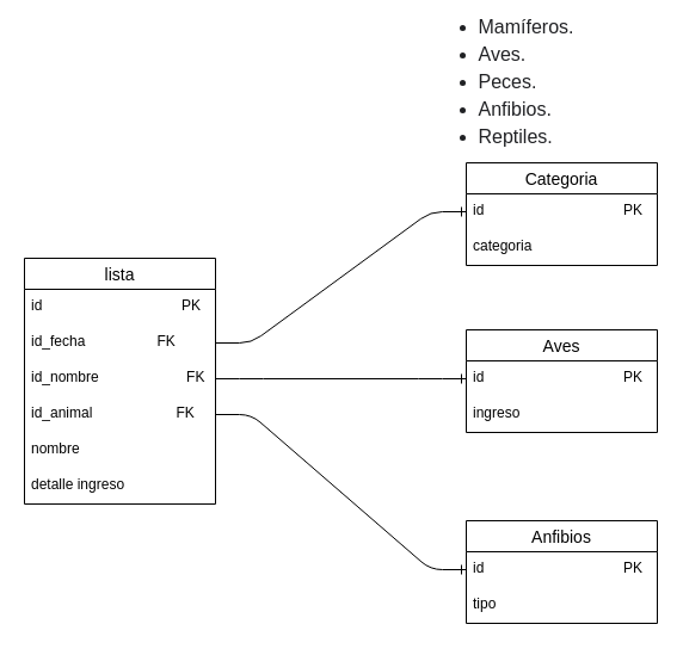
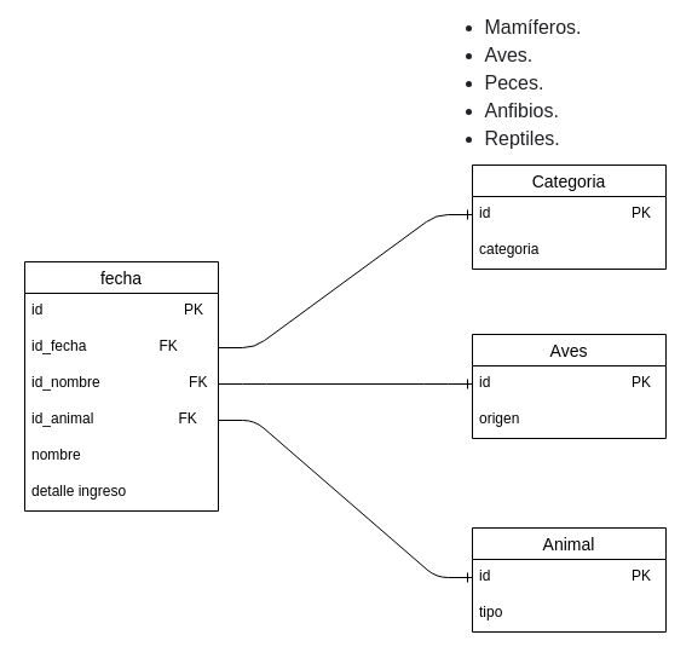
  <mxCell id="0" />
  <mxCell id="1" parent="0" />
- <mxCell id="2" value="lista" style="swimlane;fontStyle=0;childLayout=stackLayout;horizontal=1;startSize=26;horizontalStack=0;resizeParent=1;resizeParentMax=0;resizeLast=0;collapsible=1;marginBottom=0;align=center;fontSize=14;" vertex="1" parent="1"><mxGeometry x="20" y="216" width="160" height="206" as="geometry" /></mxCell>
+ <mxCell id="2" value="fecha" style="swimlane;fontStyle=0;childLayout=stackLayout;horizontal=1;startSize=26;horizontalStack=0;resizeParent=1;resizeParentMax=0;resizeLast=0;collapsible=1;marginBottom=0;align=center;fontSize=14;" vertex="1" parent="1"><mxGeometry x="20" y="216" width="160" height="206" as="geometry" /></mxCell>
  <mxCell id="3" value="id                                   PK" style="text;strokeColor=none;fillColor=none;spacingLeft=4;spacingRight=4;overflow=hidden;rotatable=0;points=[[0,0.5],[1,0.5]];portConstraint=eastwest;fontSize=12;" vertex="1" parent="2"><mxGeometry y="26" width="160" height="30" as="geometry" /></mxCell>
  <mxCell id="4" value="id_fecha                  FK" style="text;strokeColor=none;fillColor=none;spacingLeft=4;spacingRight=4;overflow=hidden;rotatable=0;points=[[0,0.5],[1,0.5]];portConstraint=eastwest;fontSize=12;" vertex="1" parent="2"><mxGeometry y="56" width="160" height="30" as="geometry" /></mxCell>
  <mxCell id="5" value="id_nombre                      FK" style="text;strokeColor=none;fillColor=none;spacingLeft=4;spacingRight=4;overflow=hidden;rotatable=0;points=[[0,0.5],[1,0.5]];portConstraint=eastwest;fontSize=12;" vertex="1" parent="2"><mxGeometry y="86" width="160" height="30" as="geometry" /></mxCell>
  <mxCell id="6" value="id_animal                     FK" style="text;strokeColor=none;fillColor=none;spacingLeft=4;spacingRight=4;overflow=hidden;rotatable=0;points=[[0,0.5],[1,0.5]];portConstraint=eastwest;fontSize=12;" vertex="1" parent="2"><mxGeometry y="116" width="160" height="30" as="geometry" /></mxCell>
  <mxCell id="7" value="nombre" style="text;strokeColor=none;fillColor=none;spacingLeft=4;spacingRight=4;overflow=hidden;rotatable=0;points=[[0,0.5],[1,0.5]];portConstraint=eastwest;fontSize=12;" vertex="1" parent="2"><mxGeometry y="146" width="160" height="30" as="geometry" /></mxCell>
  <mxCell id="8" value="detalle ingreso" style="text;strokeColor=none;fillColor=none;spacingLeft=4;spacingRight=4;overflow=hidden;rotatable=0;points=[[0,0.5],[1,0.5]];portConstraint=eastwest;fontSize=12;" vertex="1" parent="2"><mxGeometry y="176" width="160" height="30" as="geometry" /></mxCell>
  <mxCell id="9" value="&lt;ul class=&quot;i8Z77e&quot; style=&quot;margin: 0px ; padding: 0px ; color: rgb(32 , 33 , 36) ; font-family: &amp;#34;arial&amp;#34; , sans-serif ; font-size: 16px ; text-align: left ; background-color: rgb(255 , 255 , 255)&quot;&gt;&lt;li class=&quot;TrT0Xe&quot; style=&quot;margin: 0px 0px 4px ; padding: 0px ; list-style-type: disc&quot;&gt;Mamíferos.&lt;/li&gt;&lt;li class=&quot;TrT0Xe&quot; style=&quot;margin: 0px 0px 4px ; padding: 0px ; list-style-type: disc&quot;&gt;Aves.&lt;/li&gt;&lt;li class=&quot;TrT0Xe&quot; style=&quot;margin: 0px 0px 4px ; padding: 0px ; list-style-type: disc&quot;&gt;Peces.&lt;/li&gt;&lt;li class=&quot;TrT0Xe&quot; style=&quot;margin: 0px 0px 4px ; padding: 0px ; list-style-type: disc&quot;&gt;Anfibios.&lt;/li&gt;&lt;li class=&quot;TrT0Xe&quot; style=&quot;margin: 0px 0px 4px ; padding: 0px ; list-style-type: disc&quot;&gt;Reptiles.&lt;/li&gt;&lt;/ul&gt;" style="text;html=1;align=center;verticalAlign=middle;resizable=0;points=[];autosize=1;" vertex="1" parent="1"><mxGeometry x="390" y="20" width="100" height="100" as="geometry" /></mxCell>
  <mxCell id="10" value="Categoria" style="swimlane;fontStyle=0;childLayout=stackLayout;horizontal=1;startSize=26;horizontalStack=0;resizeParent=1;resizeParentMax=0;resizeLast=0;collapsible=1;marginBottom=0;align=center;fontSize=14;" vertex="1" parent="1"><mxGeometry x="390" y="136" width="160" height="86" as="geometry" /></mxCell>
  <mxCell id="11" value="id                                   PK" style="text;strokeColor=none;fillColor=none;spacingLeft=4;spacingRight=4;overflow=hidden;rotatable=0;points=[[0,0.5],[1,0.5]];portConstraint=eastwest;fontSize=12;" vertex="1" parent="10"><mxGeometry y="26" width="160" height="30" as="geometry" /></mxCell>
  <mxCell id="12" value="categoria" style="text;strokeColor=none;fillColor=none;spacingLeft=4;spacingRight=4;overflow=hidden;rotatable=0;points=[[0,0.5],[1,0.5]];portConstraint=eastwest;fontSize=12;" vertex="1" parent="10"><mxGeometry y="56" width="160" height="30" as="geometry" /></mxCell>
  <mxCell id="13" value="Aves" style="swimlane;fontStyle=0;childLayout=stackLayout;horizontal=1;startSize=26;horizontalStack=0;resizeParent=1;resizeParentMax=0;resizeLast=0;collapsible=1;marginBottom=0;align=center;fontSize=14;" vertex="1" parent="1"><mxGeometry x="390" y="276" width="160" height="86" as="geometry" /></mxCell>
  <mxCell id="14" value="id                                   PK" style="text;strokeColor=none;fillColor=none;spacingLeft=4;spacingRight=4;overflow=hidden;rotatable=0;points=[[0,0.5],[1,0.5]];portConstraint=eastwest;fontSize=12;" vertex="1" parent="13"><mxGeometry y="26" width="160" height="30" as="geometry" /></mxCell>
- <mxCell id="15" value="ingreso" style="text;strokeColor=none;fillColor=none;spacingLeft=4;spacingRight=4;overflow=hidden;rotatable=0;points=[[0,0.5],[1,0.5]];portConstraint=eastwest;fontSize=12;" vertex="1" parent="13"><mxGeometry y="56" width="160" height="30" as="geometry" /></mxCell>
+ <mxCell id="15" value="origen" style="text;strokeColor=none;fillColor=none;spacingLeft=4;spacingRight=4;overflow=hidden;rotatable=0;points=[[0,0.5],[1,0.5]];portConstraint=eastwest;fontSize=12;" vertex="1" parent="13"><mxGeometry y="56" width="160" height="30" as="geometry" /></mxCell>
  <mxCell id="16" value="" style="edgeStyle=entityRelationEdgeStyle;fontSize=12;html=1;endArrow=ERone;endFill=1;exitX=1;exitY=0.5;exitDx=0;exitDy=0;entryX=0;entryY=0.5;entryDx=0;entryDy=0;" edge="1" parent="1" source="4" target="11"><mxGeometry width="100" height="100" relative="1" as="geometry"><mxPoint x="310" y="326" as="sourcePoint" /><mxPoint x="410" y="226" as="targetPoint" /></mxGeometry></mxCell>
  <mxCell id="17" value="" style="edgeStyle=entityRelationEdgeStyle;fontSize=12;html=1;endArrow=ERone;endFill=1;exitX=1;exitY=0.5;exitDx=0;exitDy=0;entryX=0;entryY=0.5;entryDx=0;entryDy=0;" edge="1" parent="1" source="5" target="14"><mxGeometry width="100" height="100" relative="1" as="geometry"><mxPoint x="190" y="297" as="sourcePoint" /><mxPoint x="400" y="267" as="targetPoint" /></mxGeometry></mxCell>
- <mxCell id="18" value="Anfibios" style="swimlane;fontStyle=0;childLayout=stackLayout;horizontal=1;startSize=26;horizontalStack=0;resizeParent=1;resizeParentMax=0;resizeLast=0;collapsible=1;marginBottom=0;align=center;fontSize=14;" vertex="1" parent="1"><mxGeometry x="390" y="436" width="160" height="86" as="geometry" /></mxCell>
+ <mxCell id="18" value="Animal" style="swimlane;fontStyle=0;childLayout=stackLayout;horizontal=1;startSize=26;horizontalStack=0;resizeParent=1;resizeParentMax=0;resizeLast=0;collapsible=1;marginBottom=0;align=center;fontSize=14;" vertex="1" parent="1"><mxGeometry x="390" y="436" width="160" height="86" as="geometry" /></mxCell>
  <mxCell id="19" value="id                                   PK" style="text;strokeColor=none;fillColor=none;spacingLeft=4;spacingRight=4;overflow=hidden;rotatable=0;points=[[0,0.5],[1,0.5]];portConstraint=eastwest;fontSize=12;" vertex="1" parent="18"><mxGeometry y="26" width="160" height="30" as="geometry" /></mxCell>
  <mxCell id="20" value="tipo" style="text;strokeColor=none;fillColor=none;spacingLeft=4;spacingRight=4;overflow=hidden;rotatable=0;points=[[0,0.5],[1,0.5]];portConstraint=eastwest;fontSize=12;" vertex="1" parent="18"><mxGeometry y="56" width="160" height="30" as="geometry" /></mxCell>
  <mxCell id="21" value="" style="edgeStyle=entityRelationEdgeStyle;fontSize=12;html=1;endArrow=ERone;endFill=1;exitX=1;exitY=0.5;exitDx=0;exitDy=0;entryX=0;entryY=0.5;entryDx=0;entryDy=0;" edge="1" parent="1" source="6" target="19"><mxGeometry width="100" height="100" relative="1" as="geometry"><mxPoint x="190" y="297" as="sourcePoint" /><mxPoint x="400" y="187" as="targetPoint" /></mxGeometry></mxCell>
